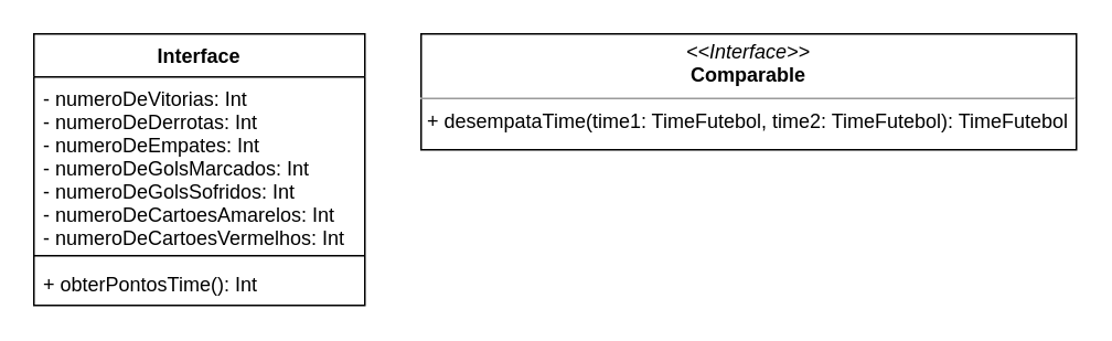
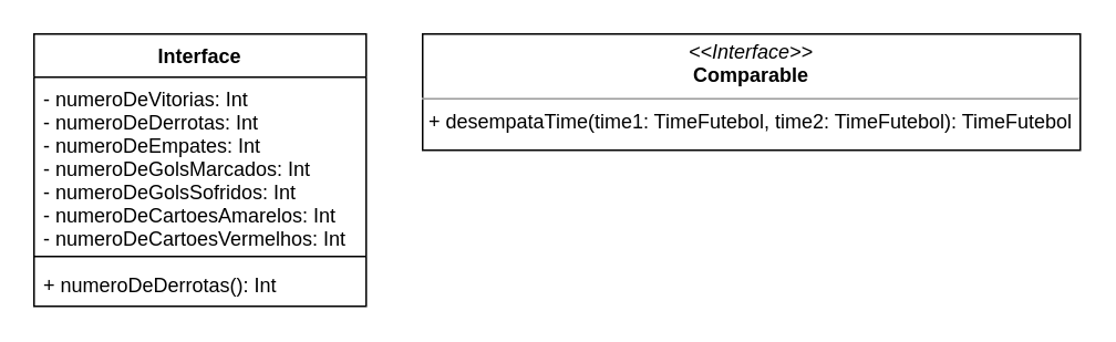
  <mxCell id="0" />
  <mxCell id="1" parent="0" />
  <mxCell id="2" value="Interface" style="swimlane;fontStyle=1;align=center;verticalAlign=top;childLayout=stackLayout;horizontal=1;startSize=26;horizontalStack=0;resizeParent=1;resizeParentMax=0;resizeLast=0;collapsible=1;marginBottom=0;" vertex="1" parent="1"><mxGeometry x="20" y="20" width="200" height="164" as="geometry" /></mxCell>
  <mxCell id="3" value="- numeroDeVitorias: Int&#10;- numeroDeDerrotas: Int&#10;- numeroDeEmpates: Int&#10;- numeroDeGolsMarcados: Int&#10;- numeroDeGolsSofridos: Int&#10;- numeroDeCartoesAmarelos: Int&#10;- numeroDeCartoesVermelhos: Int" style="text;strokeColor=none;fillColor=none;align=left;verticalAlign=top;spacingLeft=4;spacingRight=4;overflow=hidden;rotatable=0;points=[[0,0.5],[1,0.5]];portConstraint=eastwest;" vertex="1" parent="2"><mxGeometry y="26" width="200" height="104" as="geometry" /></mxCell>
  <mxCell id="4" value="" style="line;strokeWidth=1;fillColor=none;align=left;verticalAlign=middle;spacingTop=-1;spacingLeft=3;spacingRight=3;rotatable=0;labelPosition=right;points=[];portConstraint=eastwest;" vertex="1" parent="2"><mxGeometry y="130" width="200" height="8" as="geometry" /></mxCell>
- <mxCell id="5" value="+ obterPontosTime(): Int" style="text;strokeColor=none;fillColor=none;align=left;verticalAlign=top;spacingLeft=4;spacingRight=4;overflow=hidden;rotatable=0;points=[[0,0.5],[1,0.5]];portConstraint=eastwest;" vertex="1" parent="2"><mxGeometry y="138" width="200" height="26" as="geometry" /></mxCell>
+ <mxCell id="5" value="+ numeroDeDerrotas(): Int" style="text;strokeColor=none;fillColor=none;align=left;verticalAlign=top;spacingLeft=4;spacingRight=4;overflow=hidden;rotatable=0;points=[[0,0.5],[1,0.5]];portConstraint=eastwest;" vertex="1" parent="2"><mxGeometry y="138" width="200" height="26" as="geometry" /></mxCell>
  <mxCell id="6" value="&lt;p style=&quot;margin:0px;margin-top:4px;text-align:center;&quot;&gt;&lt;i&gt;&amp;lt;&amp;lt;Interface&amp;gt;&amp;gt;&lt;/i&gt;&lt;br&gt;&lt;b&gt;Comparable&lt;/b&gt;&lt;/p&gt;&lt;hr size=&quot;1&quot;&gt;&lt;p style=&quot;margin:0px;margin-left:4px;&quot;&gt;+ desempataTime(time1: TimeFutebol, time2: TimeFutebol): TimeFutebol&lt;/p&gt;" style="verticalAlign=top;align=left;overflow=fill;fontSize=12;fontFamily=Helvetica;html=1;" vertex="1" parent="1"><mxGeometry x="254" y="20" width="396" height="70" as="geometry" /></mxCell>
